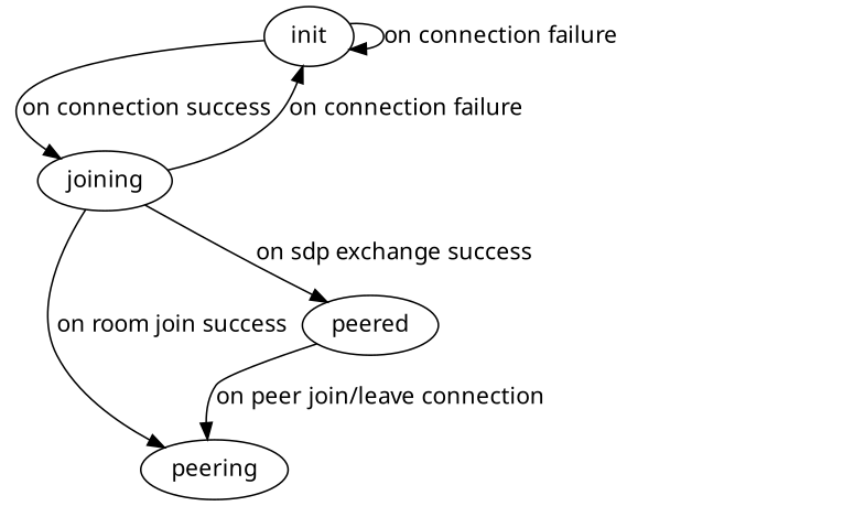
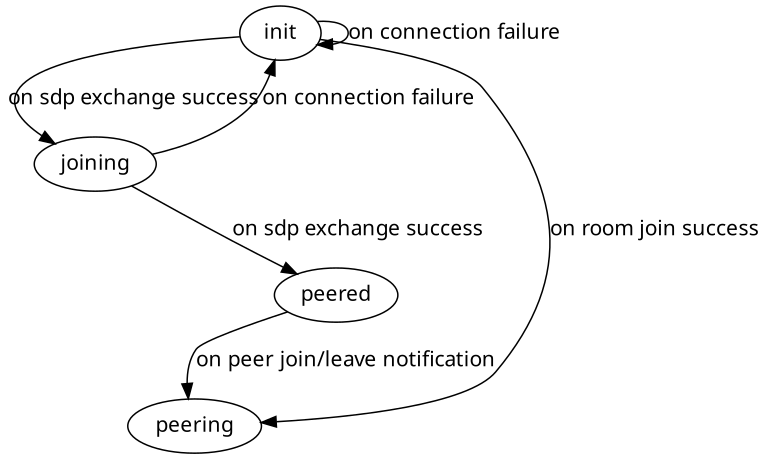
  digraph {
    fontname="Noto Sans"
    node [fontname="Noto Sans"]
    edge [fontname="Noto Sans"]
    init
    joining
    peering
    peered
    init -> init [label="on connection failure"]
-   init -> joining [label="on connection success"]
+   init -> joining [label="on sdp exchange success"]
    joining -> init [label="on connection failure"]
-   joining -> peering [label="on room join success"]
+   init -> peering [label="on room join success"]
    joining -> peered [label="on sdp exchange success"]
-   peered -> peering [label="on peer join/leave connection"]
+   peered -> peering [label="on peer join/leave notification"]
  }
